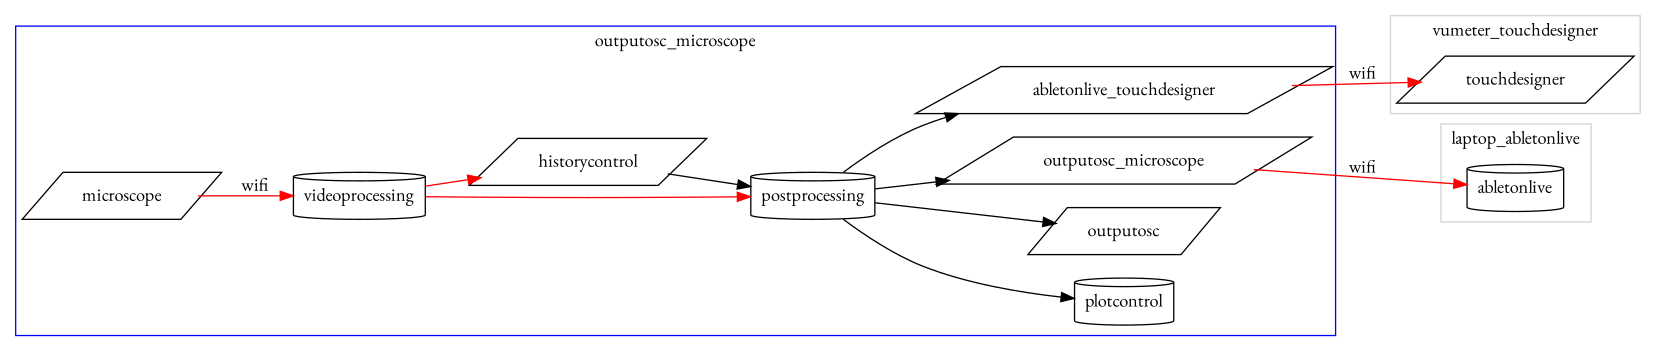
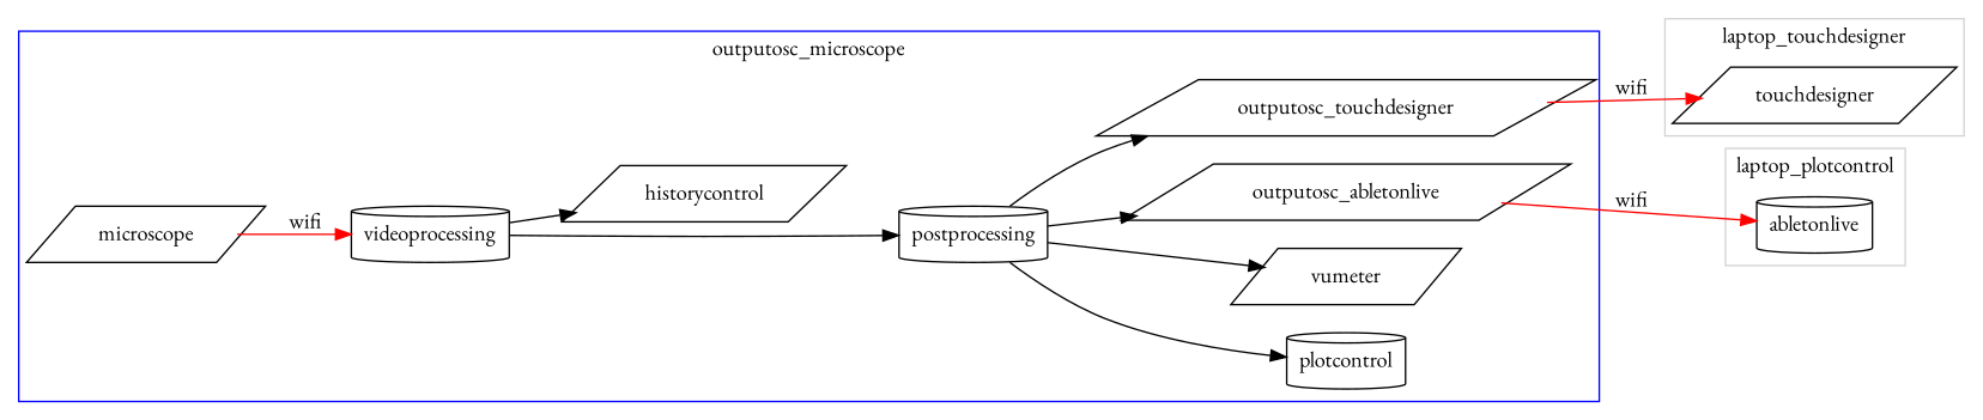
  digraph {
    fontname="EB Garamond"
    rankdir=LR
    node [fontname="EB Garamond" shape=parallelogram]
    edge [fontname="EB Garamond"]
    microscope
    videoprocessing [shape=cylinder]
    postprocessing [shape=cylinder]
    historycontrol
    plotcontrol [shape=cylinder]
-   vumeter [label=outputosc]
-   outputosc_touchdesigner [label=abletonlive_touchdesigner]
-   outputosc_abletonlive [label=outputosc_microscope]
+   vumeter
+   outputosc_touchdesigner
+   outputosc_abletonlive
    touchdesigner
    abletonlive [shape=cylinder]
    subgraph cluster_1 {
      color=blue
      label=outputosc_microscope
      microscope
      videoprocessing
      postprocessing
      historycontrol
      plotcontrol
      vumeter
      outputosc_touchdesigner
      outputosc_abletonlive
    }
    subgraph cluster_2 {
      color=lightgrey
-     label=vumeter_touchdesigner
+     label=laptop_touchdesigner
      touchdesigner
    }
    subgraph cluster_3 {
      color=lightgrey
-     label=laptop_abletonlive
+     label=laptop_plotcontrol
      abletonlive
    }
    microscope -> videoprocessing [color=red label=wifi]
-   videoprocessing -> postprocessing [color=red]
-   videoprocessing -> historycontrol [color=red]
+   videoprocessing -> postprocessing
+   videoprocessing -> historycontrol
    postprocessing -> plotcontrol
    postprocessing -> vumeter
    postprocessing -> outputosc_touchdesigner
    postprocessing -> outputosc_abletonlive
-   historycontrol -> postprocessing
    outputosc_touchdesigner -> touchdesigner [color=red label=wifi]
    outputosc_abletonlive -> abletonlive [color=red label=wifi]
  }
